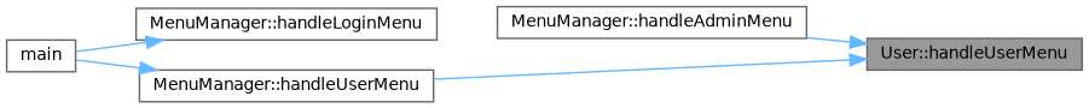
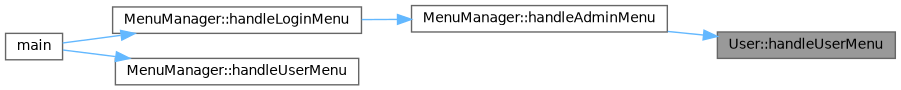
  digraph {
    rankdir=RL
    node [color=grey40 fillcolor=white fontname=Helvetica fontsize=10 shape=box style=filled]
    edge [color=steelblue1 dir=back fontname=Helvetica fontsize=10 labelfontname=Helvetica labelfontsize=10 style=solid]
    n1 [color=gray40 fillcolor=grey60 fontcolor=black height=0.2 label="User::handleUserMenu" width=0.4]
    n2 [height=0.2 label="MenuManager::handleAdminMenu" width=0.4]
    n3 [height=0.2 label="MenuManager::handleUserMenu" width=0.4]
    n4 [height=0.2 label="MenuManager::handleLoginMenu" width=0.4]
    n5 [height=0.2 label=main width=0.4]
    n1 -> n2
-   n1 -> n3
+   n2 -> n4
    n3 -> n5
    n4 -> n5
  }
